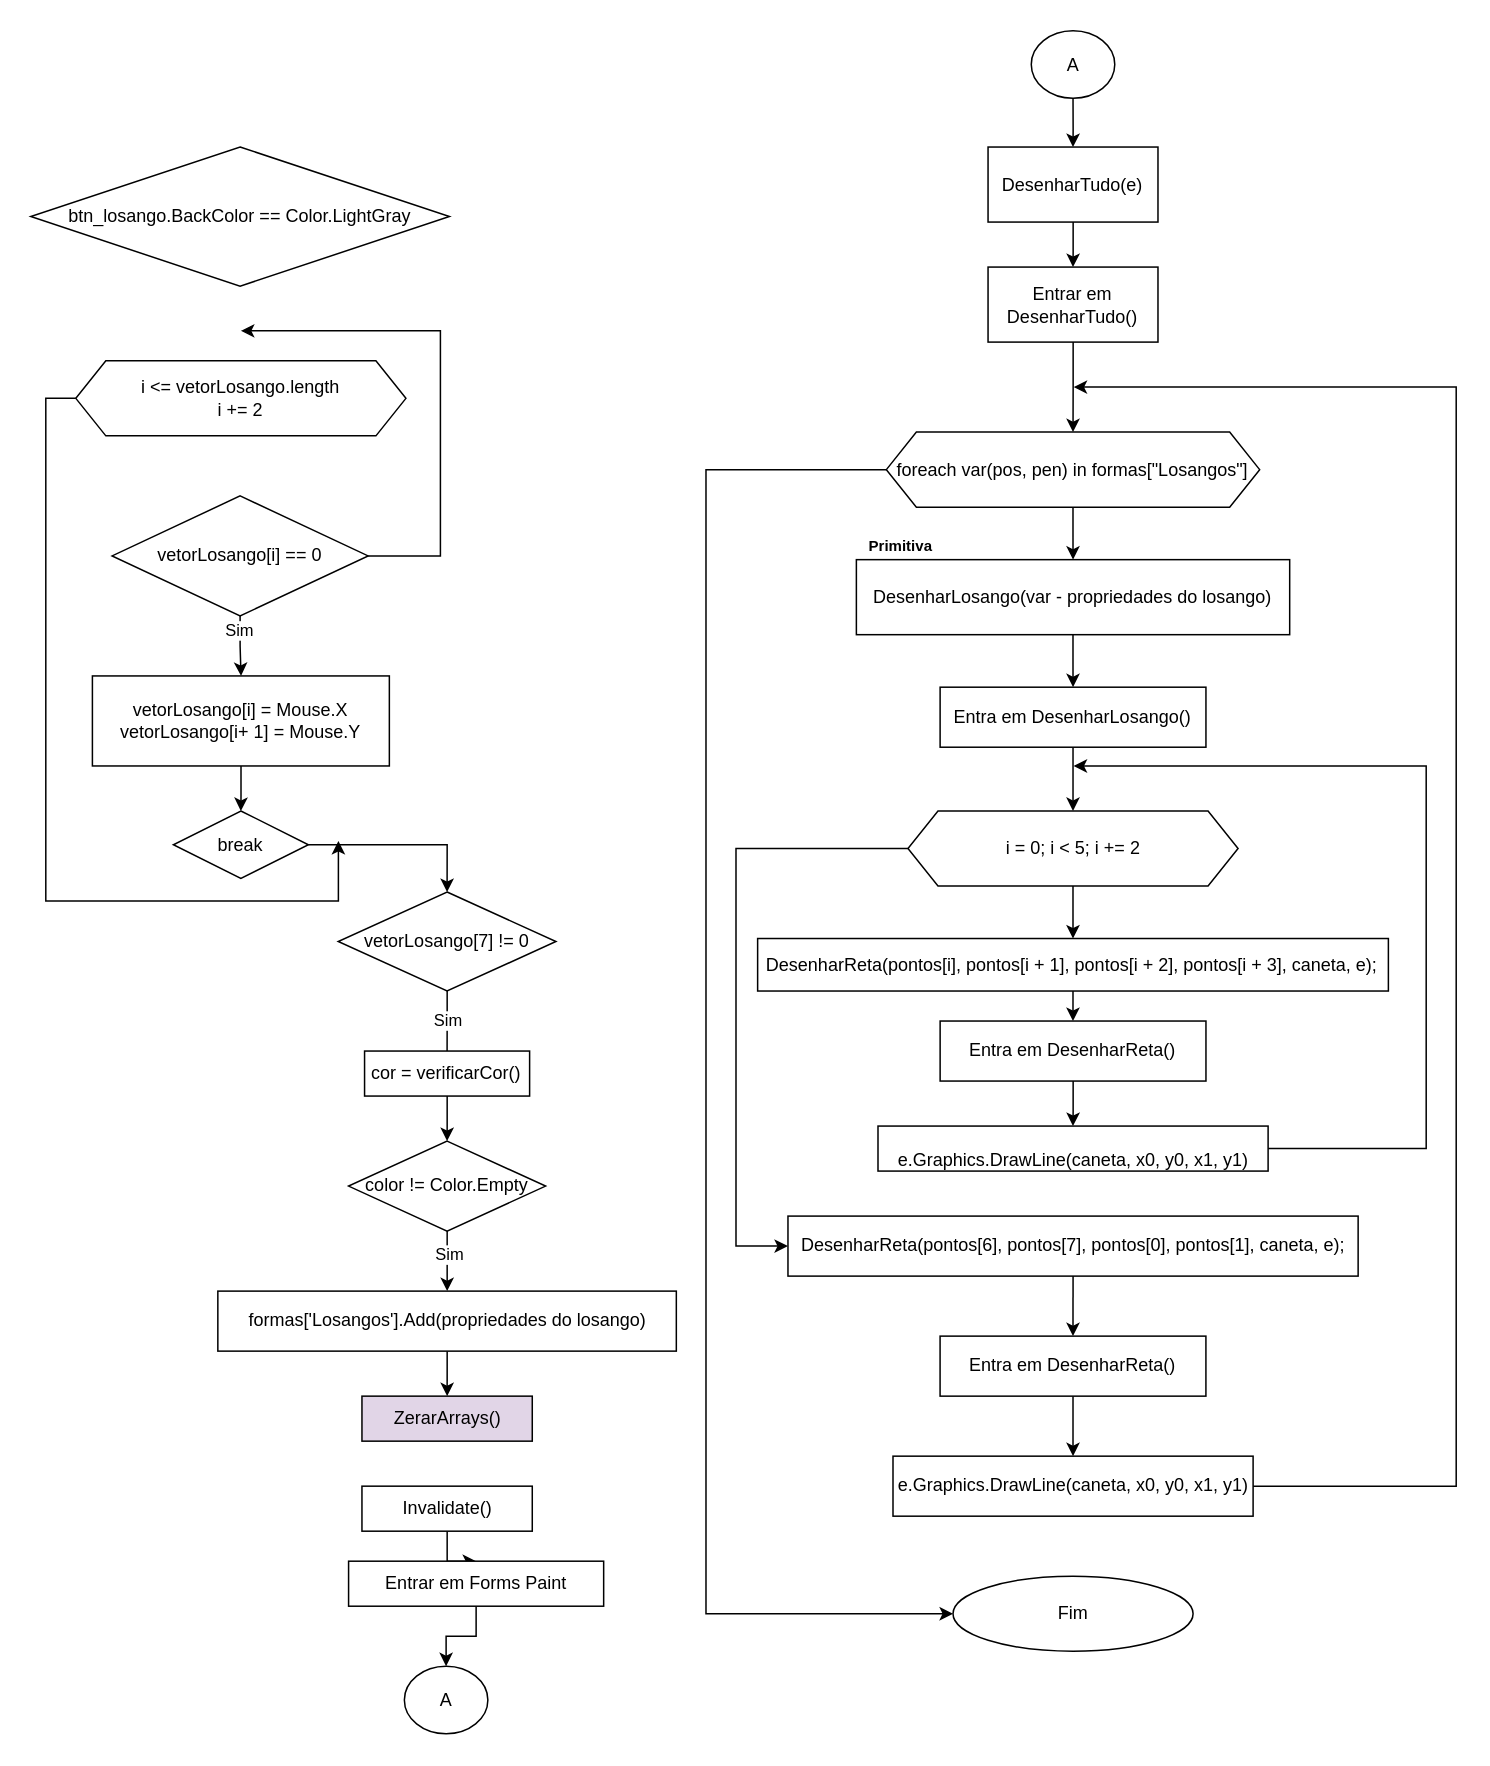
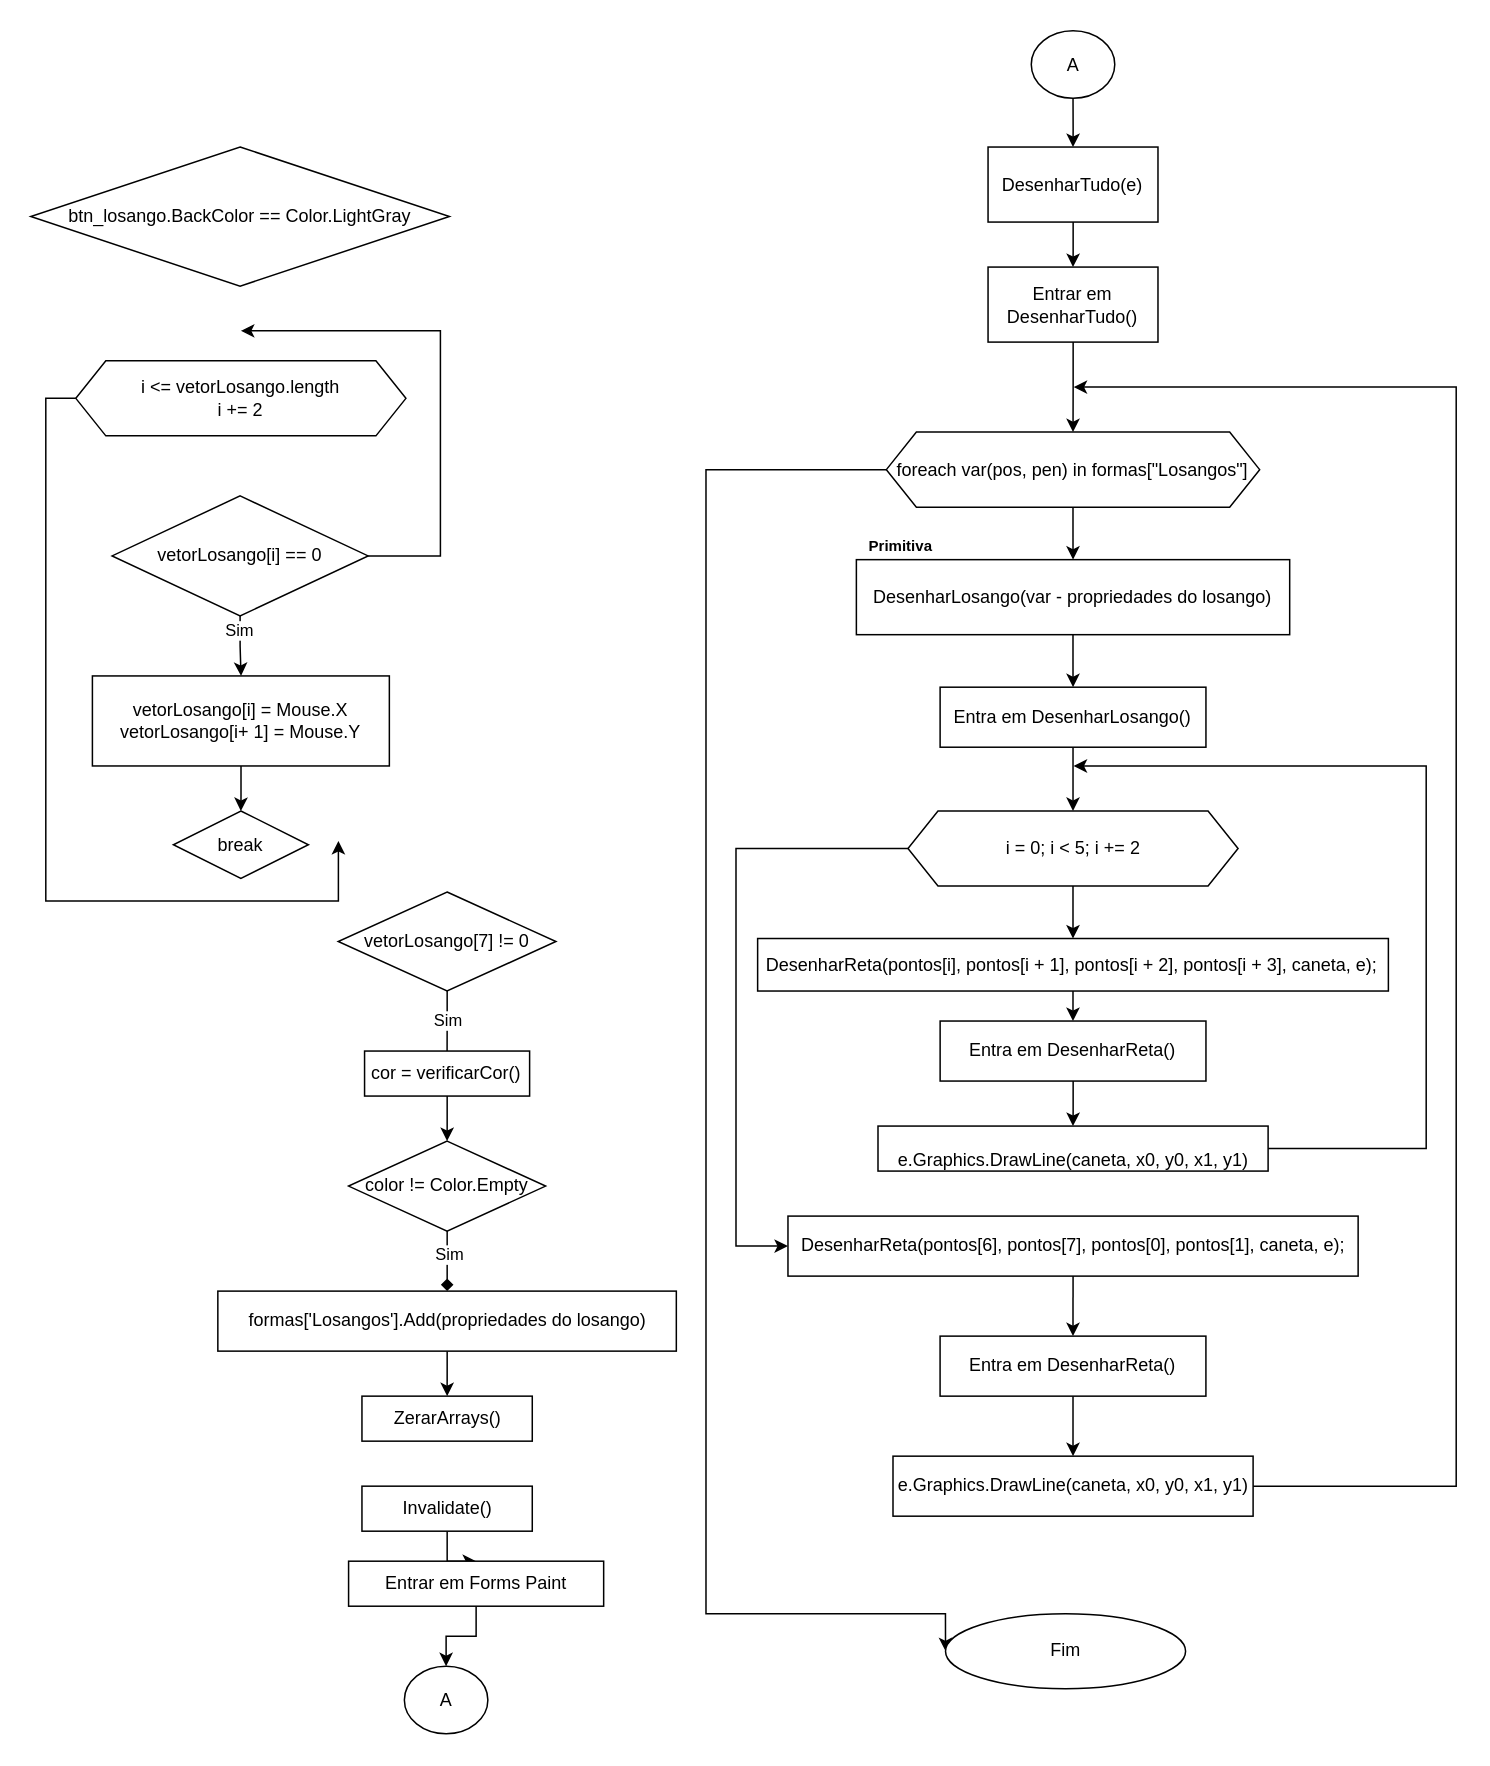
  <mxCell id="0" />
  <mxCell id="1" parent="0" />
  <mxCell id="2" value="btn_losango.BackColor == Color.LightGray" style="rhombus;whiteSpace=wrap;html=1;" vertex="1" parent="1"><mxGeometry x="20" y="97.5" width="279.01" height="92.69" as="geometry" /></mxCell>
  <mxCell id="3" style="edgeStyle=orthogonalEdgeStyle;rounded=0;orthogonalLoop=1;jettySize=auto;html=1;exitX=0;exitY=0.5;exitDx=0;exitDy=0;" edge="1" parent="1" source="4"><mxGeometry relative="1" as="geometry"><mxPoint x="225.01" y="560" as="targetPoint" /><Array as="points"><mxPoint x="30.01" y="265" /><mxPoint x="30.01" y="600" /><mxPoint x="225.01" y="600" /></Array></mxGeometry></mxCell>
  <mxCell id="4" value="i &amp;lt;= vetorLosango.length&lt;br&gt;i += 2" style="shape=hexagon;perimeter=hexagonPerimeter2;whiteSpace=wrap;html=1;fixedSize=1;" vertex="1" parent="1"><mxGeometry x="50.01" y="240" width="220" height="50" as="geometry" /></mxCell>
  <mxCell id="5" style="edgeStyle=orthogonalEdgeStyle;rounded=0;orthogonalLoop=1;jettySize=auto;html=1;exitX=1;exitY=0.5;exitDx=0;exitDy=0;" edge="1" parent="1" source="8"><mxGeometry relative="1" as="geometry"><mxPoint x="160.01" y="220" as="targetPoint" /><Array as="points"><mxPoint x="293.01" y="370" /><mxPoint x="293.01" y="220" /></Array></mxGeometry></mxCell>
  <mxCell id="6" value="" style="edgeStyle=orthogonalEdgeStyle;rounded=0;orthogonalLoop=1;jettySize=auto;html=1;" edge="1" parent="1" source="8" target="10"><mxGeometry relative="1" as="geometry" /></mxCell>
  <mxCell id="7" value="Sim" style="edgeLabel;html=1;align=center;verticalAlign=middle;resizable=0;points=[];" vertex="1" connectable="0" parent="6"><mxGeometry x="-0.504" y="-1" relative="1" as="geometry"><mxPoint as="offset" /></mxGeometry></mxCell>
  <mxCell id="8" value="vetorLosango[i] == 0" style="rhombus;whiteSpace=wrap;html=1;" vertex="1" parent="1"><mxGeometry x="74.2" y="330" width="170.62" height="80" as="geometry" /></mxCell>
  <mxCell id="9" style="edgeStyle=orthogonalEdgeStyle;rounded=0;orthogonalLoop=1;jettySize=auto;html=1;entryX=0.5;entryY=0;entryDx=0;entryDy=0;" edge="1" parent="1" source="10"><mxGeometry relative="1" as="geometry"><mxPoint x="160.02" y="540" as="targetPoint" /></mxGeometry></mxCell>
  <mxCell id="10" value="vetorLosango[i] = Mouse.X&lt;br&gt;vetorLosango[i+ 1] = Mouse.Y" style="whiteSpace=wrap;html=1;" vertex="1" parent="1"><mxGeometry x="61.06" y="450" width="197.91" height="60" as="geometry" /></mxCell>
  <mxCell id="11" style="edgeStyle=orthogonalEdgeStyle;rounded=0;orthogonalLoop=1;jettySize=auto;html=1;entryX=0.5;entryY=0;entryDx=0;entryDy=0;endArrow=none;" edge="1" parent="1" source="13" target="17"><mxGeometry relative="1" as="geometry" /></mxCell>
  <mxCell id="12" value="Sim" style="edgeLabel;html=1;align=center;verticalAlign=middle;resizable=0;points=[];" vertex="1" connectable="0" parent="11"><mxGeometry x="-0.55" y="1" relative="1" as="geometry"><mxPoint x="-1" y="11" as="offset" /></mxGeometry></mxCell>
  <mxCell id="13" value="vetorLosango[7] != 0" style="rhombus;whiteSpace=wrap;html=1;rounded=0;" vertex="1" parent="1"><mxGeometry x="224.89" y="594" width="145.12" height="66" as="geometry" /></mxCell>
- <mxCell id="14" style="edgeStyle=orthogonalEdgeStyle;rounded=0;orthogonalLoop=1;jettySize=auto;html=1;exitX=1;exitY=0.5;exitDx=0;exitDy=0;entryX=0.5;entryY=0;entryDx=0;entryDy=0;" edge="1" parent="1" source="15" target="13"><mxGeometry relative="1" as="geometry" /></mxCell>
  <mxCell id="15" value="break" style="rhombus;whiteSpace=wrap;html=1;" vertex="1" parent="1"><mxGeometry x="115.02" y="540" width="90" height="45" as="geometry" /></mxCell>
  <mxCell id="16" style="edgeStyle=orthogonalEdgeStyle;rounded=0;orthogonalLoop=1;jettySize=auto;html=1;" edge="1" parent="1" source="17"><mxGeometry relative="1" as="geometry"><mxPoint x="297.45" y="760" as="targetPoint" /></mxGeometry></mxCell>
  <mxCell id="17" value="cor = verificarCor()" style="rounded=0;whiteSpace=wrap;html=1;" vertex="1" parent="1"><mxGeometry x="242.45" y="700" width="110" height="30" as="geometry" /></mxCell>
- <mxCell id="18" value="" style="edgeStyle=orthogonalEdgeStyle;rounded=0;orthogonalLoop=1;jettySize=auto;html=1;" edge="1" parent="1" source="20" target="22"><mxGeometry relative="1" as="geometry" /></mxCell>
+ <mxCell id="18" value="" style="edgeStyle=orthogonalEdgeStyle;rounded=0;orthogonalLoop=1;jettySize=auto;html=1;endArrow=diamond;" edge="1" parent="1" source="20" target="22"><mxGeometry relative="1" as="geometry" /></mxCell>
  <mxCell id="19" value="Sim" style="edgeLabel;html=1;align=center;verticalAlign=middle;resizable=0;points=[];" vertex="1" connectable="0" parent="18"><mxGeometry x="-0.19" y="1" relative="1" as="geometry"><mxPoint as="offset" /></mxGeometry></mxCell>
  <mxCell id="20" value="color != Color.Empty" style="rhombus;whiteSpace=wrap;html=1;rounded=0;" vertex="1" parent="1"><mxGeometry x="231.8" y="760" width="131.31" height="60" as="geometry" /></mxCell>
  <mxCell id="21" style="edgeStyle=orthogonalEdgeStyle;rounded=0;orthogonalLoop=1;jettySize=auto;html=1;entryX=0.5;entryY=0;entryDx=0;entryDy=0;" edge="1" parent="1" source="22" target="23"><mxGeometry relative="1" as="geometry" /></mxCell>
  <mxCell id="22" value="formas['Losangos'].Add(propriedades do losango)" style="whiteSpace=wrap;html=1;rounded=0;" vertex="1" parent="1"><mxGeometry x="144.66" y="860" width="305.57" height="40" as="geometry" /></mxCell>
- <mxCell id="23" value="ZerarArrays()" style="whiteSpace=wrap;html=1;rounded=0;fillColor=#e1d5e7;" vertex="1" parent="1"><mxGeometry x="240.71" y="930" width="113.51" height="30" as="geometry" /></mxCell>
+ <mxCell id="23" value="ZerarArrays()" style="whiteSpace=wrap;html=1;rounded=0;" vertex="1" parent="1"><mxGeometry x="240.71" y="930" width="113.51" height="30" as="geometry" /></mxCell>
  <mxCell id="24" value="" style="edgeStyle=orthogonalEdgeStyle;rounded=0;orthogonalLoop=1;jettySize=auto;html=1;entryX=0.5;entryY=0;entryDx=0;entryDy=0;" edge="1" parent="1" source="25" target="27"><mxGeometry relative="1" as="geometry"><mxPoint x="297.465" y="1050" as="targetPoint" /></mxGeometry></mxCell>
  <mxCell id="25" value="Invalidate()" style="whiteSpace=wrap;html=1;rounded=0;" vertex="1" parent="1"><mxGeometry x="240.71" y="990" width="113.51" height="30" as="geometry" /></mxCell>
  <mxCell id="26" style="edgeStyle=orthogonalEdgeStyle;rounded=0;orthogonalLoop=1;jettySize=auto;html=1;entryX=0.5;entryY=0;entryDx=0;entryDy=0;" edge="1" parent="1" source="27" target="28"><mxGeometry relative="1" as="geometry" /></mxCell>
  <mxCell id="27" value="Entrar em Forms Paint" style="whiteSpace=wrap;html=1;rounded=0;" vertex="1" parent="1"><mxGeometry x="231.8" y="1040" width="170" height="30" as="geometry" /></mxCell>
  <mxCell id="28" value="A" style="ellipse;whiteSpace=wrap;html=1;rounded=0;" vertex="1" parent="1"><mxGeometry x="268.97" y="1110" width="55.65" height="45" as="geometry" /></mxCell>
  <mxCell id="29" style="edgeStyle=orthogonalEdgeStyle;rounded=0;orthogonalLoop=1;jettySize=auto;html=1;entryX=0.5;entryY=0;entryDx=0;entryDy=0;" edge="1" parent="1" source="30" target="32"><mxGeometry relative="1" as="geometry" /></mxCell>
  <mxCell id="30" value="A" style="ellipse;whiteSpace=wrap;html=1;rounded=0;" vertex="1" parent="1"><mxGeometry x="686.79" y="20" width="55.65" height="45" as="geometry" /></mxCell>
  <mxCell id="31" style="edgeStyle=orthogonalEdgeStyle;rounded=0;orthogonalLoop=1;jettySize=auto;html=1;entryX=0.5;entryY=0;entryDx=0;entryDy=0;" edge="1" parent="1" source="32" target="34"><mxGeometry relative="1" as="geometry" /></mxCell>
  <mxCell id="32" value="DesenharTudo(e)" style="whiteSpace=wrap;html=1;rounded=0;" vertex="1" parent="1"><mxGeometry x="657.99" y="97.5" width="113.25" height="50" as="geometry" /></mxCell>
  <mxCell id="33" style="edgeStyle=orthogonalEdgeStyle;rounded=0;orthogonalLoop=1;jettySize=auto;html=1;entryX=0.5;entryY=0;entryDx=0;entryDy=0;" edge="1" parent="1" source="34" target="37"><mxGeometry relative="1" as="geometry" /></mxCell>
  <mxCell id="34" value="Entrar em DesenharTudo()" style="whiteSpace=wrap;html=1;rounded=0;" vertex="1" parent="1"><mxGeometry x="657.99" y="177.5" width="113.25" height="50" as="geometry" /></mxCell>
  <mxCell id="35" style="edgeStyle=orthogonalEdgeStyle;rounded=0;orthogonalLoop=1;jettySize=auto;html=1;entryX=0.5;entryY=0;entryDx=0;entryDy=0;" edge="1" parent="1" source="37" target="39"><mxGeometry relative="1" as="geometry" /></mxCell>
  <mxCell id="36" style="edgeStyle=orthogonalEdgeStyle;rounded=0;orthogonalLoop=1;jettySize=auto;html=1;entryX=0;entryY=0.5;entryDx=0;entryDy=0;" edge="1" parent="1" source="37" target="47"><mxGeometry relative="1" as="geometry"><Array as="points"><mxPoint x="470.01" y="313" /><mxPoint x="470.01" y="1075" /></Array></mxGeometry></mxCell>
  <mxCell id="37" value="foreach var(pos, pen) in formas[&quot;Losangos&quot;]" style="shape=hexagon;perimeter=hexagonPerimeter2;whiteSpace=wrap;html=1;fixedSize=1;" vertex="1" parent="1"><mxGeometry x="590.22" y="287.5" width="248.8" height="50" as="geometry" /></mxCell>
  <mxCell id="38" style="edgeStyle=orthogonalEdgeStyle;rounded=0;orthogonalLoop=1;jettySize=auto;html=1;entryX=0.5;entryY=0;entryDx=0;entryDy=0;" edge="1" parent="1" source="39" target="42"><mxGeometry relative="1" as="geometry" /></mxCell>
  <mxCell id="39" value="DesenharLosango(var - propriedades do losango)" style="whiteSpace=wrap;html=1;rounded=0;" vertex="1" parent="1"><mxGeometry x="570.23" y="372.5" width="288.79" height="50" as="geometry" /></mxCell>
  <mxCell id="40" value="&lt;b&gt;&lt;font style=&quot;font-size: 10px;&quot;&gt;Primitiva&lt;/font&gt;&lt;/b&gt;" style="text;html=1;align=center;verticalAlign=middle;whiteSpace=wrap;rounded=0;" vertex="1" parent="1"><mxGeometry x="570.23" y="352.5" width="60" height="20" as="geometry" /></mxCell>
  <mxCell id="41" style="edgeStyle=orthogonalEdgeStyle;rounded=0;orthogonalLoop=1;jettySize=auto;html=1;entryX=0.5;entryY=0;entryDx=0;entryDy=0;" edge="1" parent="1" source="42"><mxGeometry relative="1" as="geometry"><mxPoint x="714.615" y="540" as="targetPoint" /><Array as="points"><mxPoint x="715.01" y="540" /><mxPoint x="715.01" y="540" /></Array></mxGeometry></mxCell>
  <mxCell id="42" value="Entra em DesenharLosango()" style="rounded=0;whiteSpace=wrap;html=1;" vertex="1" parent="1"><mxGeometry x="626.04" y="457.5" width="177.17" height="40" as="geometry" /></mxCell>
  <mxCell id="43" value="" style="edgeStyle=orthogonalEdgeStyle;rounded=0;orthogonalLoop=1;jettySize=auto;html=1;" edge="1" parent="1" source="44" target="54"><mxGeometry relative="1" as="geometry" /></mxCell>
  <mxCell id="44" value="Entra em DesenharReta()" style="rounded=0;whiteSpace=wrap;html=1;" vertex="1" parent="1"><mxGeometry x="626.05" y="680" width="177.17" height="40" as="geometry" /></mxCell>
  <mxCell id="45" style="edgeStyle=orthogonalEdgeStyle;rounded=0;orthogonalLoop=1;jettySize=auto;html=1;exitX=1;exitY=0.5;exitDx=0;exitDy=0;" edge="1" parent="1" source="46"><mxGeometry relative="1" as="geometry"><mxPoint x="715.01" y="257.5" as="targetPoint" /><Array as="points"><mxPoint x="970.01" y="990" /><mxPoint x="970.01" y="258" /></Array><mxPoint x="870.01" y="870" as="sourcePoint" /></mxGeometry></mxCell>
  <mxCell id="46" value="e.Graphics.DrawLine(caneta, x0, y0, x1, y1)" style="rounded=0;whiteSpace=wrap;html=1;" vertex="1" parent="1"><mxGeometry x="594.64" y="970" width="240" height="40" as="geometry" /></mxCell>
- <mxCell id="47" value="Fim" style="ellipse;whiteSpace=wrap;html=1;" vertex="1" parent="1"><mxGeometry x="634.64" y="1050" width="160" height="50" as="geometry" /></mxCell>
+ <mxCell id="47" value="Fim" style="ellipse;whiteSpace=wrap;html=1;" vertex="1" parent="1"><mxGeometry x="629.64" y="1075" width="160" height="50" as="geometry" /></mxCell>
  <mxCell id="48" style="edgeStyle=orthogonalEdgeStyle;rounded=0;orthogonalLoop=1;jettySize=auto;html=1;entryX=0.5;entryY=0;entryDx=0;entryDy=0;" edge="1" parent="1" source="50" target="52"><mxGeometry relative="1" as="geometry" /></mxCell>
  <mxCell id="49" value="" style="edgeStyle=orthogonalEdgeStyle;rounded=0;orthogonalLoop=1;jettySize=auto;html=1;entryX=0;entryY=0.5;entryDx=0;entryDy=0;" edge="1" parent="1" source="50" target="56"><mxGeometry relative="1" as="geometry"><mxPoint x="520.01" y="840" as="targetPoint" /><Array as="points"><mxPoint x="490.01" y="565" /><mxPoint x="490.01" y="830" /></Array></mxGeometry></mxCell>
  <mxCell id="50" value="i = 0; i &amp;lt; 5; i += 2" style="shape=hexagon;perimeter=hexagonPerimeter2;whiteSpace=wrap;html=1;fixedSize=1;" vertex="1" parent="1"><mxGeometry x="604.62" y="540" width="220" height="50" as="geometry" /></mxCell>
  <mxCell id="51" style="edgeStyle=orthogonalEdgeStyle;rounded=0;orthogonalLoop=1;jettySize=auto;html=1;entryX=0.5;entryY=0;entryDx=0;entryDy=0;" edge="1" parent="1" source="52" target="44"><mxGeometry relative="1" as="geometry" /></mxCell>
  <mxCell id="52" value="DesenharReta(pontos[i], pontos[i + 1], pontos[i + 2], pontos[i + 3], caneta, e);" style="whiteSpace=wrap;html=1;" vertex="1" parent="1"><mxGeometry x="504.42" y="625" width="420.38" height="35" as="geometry" /></mxCell>
  <mxCell id="53" style="edgeStyle=orthogonalEdgeStyle;rounded=0;orthogonalLoop=1;jettySize=auto;html=1;exitX=1;exitY=0.5;exitDx=0;exitDy=0;" edge="1" parent="1" source="54"><mxGeometry relative="1" as="geometry"><mxPoint x="715.01" y="510" as="targetPoint" /><Array as="points"><mxPoint x="950.01" y="755" /><mxPoint x="950.01" y="510" /><mxPoint x="825.01" y="510" /></Array></mxGeometry></mxCell>
  <mxCell id="54" value="&lt;span&gt;&lt;font style=&quot;color: light-dark(rgb(0, 0, 0), rgb(255, 255, 255));&quot;&gt;&lt;br&gt;&lt;span style=&quot;font-family: Helvetica; font-size: 12px; font-style: normal; font-variant-ligatures: normal; font-variant-caps: normal; font-weight: 400; letter-spacing: normal; orphans: 2; text-align: center; text-indent: 0px; text-transform: none; widows: 2; word-spacing: 0px; -webkit-text-stroke-width: 0px; white-space: normal; text-decoration-thickness: initial; text-decoration-style: initial; text-decoration-color: initial; float: none; display: inline !important;&quot;&gt;e.Graphics.DrawLine(caneta, x0, y0, x1, y1)&lt;/span&gt;&lt;/font&gt;&lt;/span&gt;" style="whiteSpace=wrap;html=1;rounded=0;" vertex="1" parent="1"><mxGeometry x="584.64" y="750" width="260" height="30" as="geometry" /></mxCell>
  <mxCell id="55" style="edgeStyle=orthogonalEdgeStyle;rounded=0;orthogonalLoop=1;jettySize=auto;html=1;exitX=0.5;exitY=1;exitDx=0;exitDy=0;entryX=0.5;entryY=0;entryDx=0;entryDy=0;" edge="1" parent="1" source="56" target="58"><mxGeometry relative="1" as="geometry" /></mxCell>
  <mxCell id="56" value="DesenharReta(pontos[6], pontos[7], pontos[0], pontos[1], caneta, e);" style="whiteSpace=wrap;html=1;" vertex="1" parent="1"><mxGeometry x="524.64" y="810" width="380" height="40" as="geometry" /></mxCell>
  <mxCell id="57" value="" style="edgeStyle=orthogonalEdgeStyle;rounded=0;orthogonalLoop=1;jettySize=auto;html=1;" edge="1" parent="1" source="58" target="46"><mxGeometry relative="1" as="geometry" /></mxCell>
  <mxCell id="58" value="Entra em DesenharReta()" style="rounded=0;whiteSpace=wrap;html=1;" vertex="1" parent="1"><mxGeometry x="626.02" y="890" width="177.17" height="40" as="geometry" /></mxCell>
